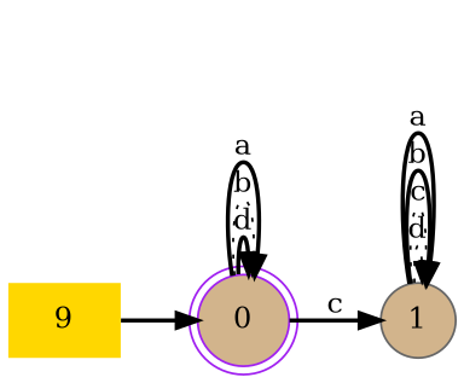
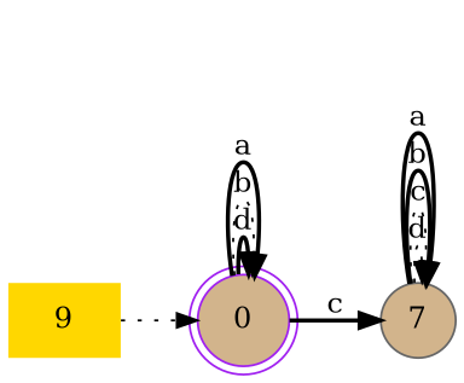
  digraph {
    rankdir=LR
    node [color=gray40 fillcolor=tan style=filled]
    edge [style=bold]
    n1 [color=purple label=0 shape=doublecircle]
-   n2 [label=1 shape=circle]
+   n2 [label=7 shape=circle]
    n3 [fillcolor=gold label=9 shape=plaintext]
    n1 -> n1 [label=d]
    n1 -> n1 [label=b style=dotted]
    n1 -> n1 [label=a]
    n1 -> n2 [label=c]
    n2 -> n2 [label=d style=dotted]
    n2 -> n2 [label=c style=dotted]
    n2 -> n2 [label=b]
    n2 -> n2 [label=a]
-   n3 -> n1
+   n3 -> n1 [style=dotted]
  }
